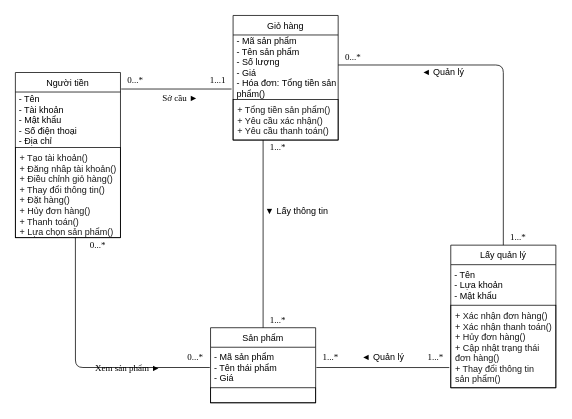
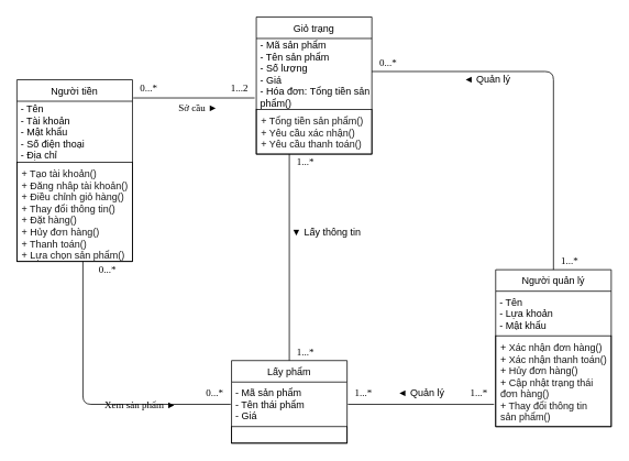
  <mxCell id="0" />
  <mxCell id="1" parent="0" />
  <mxCell id="2" value="Người tiền" style="swimlane;fontStyle=0;childLayout=stackLayout;horizontal=1;startSize=26;fillColor=none;horizontalStack=0;resizeParent=1;resizeParentMax=0;resizeLast=0;collapsible=1;marginBottom=0;rounded=0;shadow=0;sketch=0;" parent="1" vertex="1"><mxGeometry x="20" y="96" width="140" height="220" as="geometry" /></mxCell>
  <mxCell id="3" value="- Tên&#10;- Tài khoản&#10;- Mật khẩu&#10;- Số điện thoại&#10;- Địa chỉ" style="text;strokeColor=none;fillColor=none;align=left;verticalAlign=middle;spacingLeft=4;spacingRight=4;overflow=hidden;rotatable=0;points=[[0,0.5],[1,0.5]];portConstraint=eastwest;spacingTop=1;strokeWidth=2;perimeterSpacing=1;spacing=1;fontSize=12;spacingBottom=1;labelBorderColor=none;labelBackgroundColor=none;horizontal=1;" parent="2" vertex="1"><mxGeometry y="26" width="140" height="74" as="geometry" /></mxCell>
  <mxCell id="4" value="+ Tạo tài khoản()&#10;+ Đăng nhâp tài khoản()&#10;+ Điều chỉnh giỏ hàng()&#10;+ Thay đổi thông tin()&#10;+ Đặt hàng()&#10;+ Hủy đơn hàng()&#10;+ Thanh toán()&#10;+ Lựa chọn sản phẩm()" style="text;fillColor=none;align=left;verticalAlign=top;spacingLeft=4;spacingRight=4;overflow=hidden;rotatable=0;points=[[0,0.5],[1,0.5]];portConstraint=eastwest;strokeColor=#000000;perimeterSpacing=0;spacing=2;spacingTop=1;textOpacity=90;" parent="2" vertex="1"><mxGeometry y="100" width="140" height="120" as="geometry" /></mxCell>
- <mxCell id="5" value="Giỏ hàng" style="swimlane;fontStyle=0;childLayout=stackLayout;horizontal=1;startSize=26;fillColor=none;horizontalStack=0;resizeParent=1;resizeParentMax=0;resizeLast=0;collapsible=1;marginBottom=0;rounded=0;shadow=0;sketch=0;" parent="1" vertex="1"><mxGeometry x="310" y="20" width="140" height="166" as="geometry" /></mxCell>
+ <mxCell id="5" value="Giỏ trạng" style="swimlane;fontStyle=0;childLayout=stackLayout;horizontal=1;startSize=26;fillColor=none;horizontalStack=0;resizeParent=1;resizeParentMax=0;resizeLast=0;collapsible=1;marginBottom=0;rounded=0;shadow=0;sketch=0;" parent="1" vertex="1"><mxGeometry x="310" y="20" width="140" height="166" as="geometry" /></mxCell>
  <mxCell id="6" value="- Mã sản phẩm&#10;- Tên sản phẩm&#10;- Số lượng&#10;- Giá&#10;- Hóa đơn: Tổng tiền sản&#10;phẩm()" style="text;strokeColor=none;fillColor=none;align=left;verticalAlign=middle;spacingLeft=4;spacingRight=4;overflow=hidden;rotatable=0;points=[[0,0.5],[1,0.5]];portConstraint=eastwest;spacingTop=1;strokeWidth=2;perimeterSpacing=1;spacing=1;fontSize=12;spacingBottom=1;labelBorderColor=none;labelBackgroundColor=none;horizontal=1;" parent="5" vertex="1"><mxGeometry y="26" width="140" height="86" as="geometry" /></mxCell>
  <mxCell id="7" value="+ Tổng tiền sản phẩm()&#10;+ Yêu cầu xác nhận()&#10;+ Yêu cầu thanh toán()" style="text;fillColor=none;align=left;verticalAlign=top;spacingLeft=4;spacingRight=4;overflow=hidden;rotatable=0;points=[[0,0.5],[1,0.5]];portConstraint=eastwest;strokeColor=#000000;perimeterSpacing=0;spacing=2;spacingTop=1;textOpacity=90;" parent="5" vertex="1"><mxGeometry y="112" width="140" height="54" as="geometry" /></mxCell>
- <mxCell id="8" value="Sản phẩm" style="swimlane;fontStyle=0;childLayout=stackLayout;horizontal=1;startSize=26;fillColor=none;horizontalStack=0;resizeParent=1;resizeParentMax=0;resizeLast=0;collapsible=1;marginBottom=0;rounded=0;shadow=0;sketch=0;" parent="1" vertex="1"><mxGeometry x="280" y="436" width="140" height="100" as="geometry" /></mxCell>
+ <mxCell id="8" value="Lấy phẩm" style="swimlane;fontStyle=0;childLayout=stackLayout;horizontal=1;startSize=26;fillColor=none;horizontalStack=0;resizeParent=1;resizeParentMax=0;resizeLast=0;collapsible=1;marginBottom=0;rounded=0;shadow=0;sketch=0;" parent="1" vertex="1"><mxGeometry x="280" y="436" width="140" height="100" as="geometry" /></mxCell>
  <mxCell id="9" value="- Mã sản phẩm&#10;- Tên thái phẩm &#10;- Giá" style="text;strokeColor=none;fillColor=none;align=left;verticalAlign=middle;spacingLeft=4;spacingRight=4;overflow=hidden;rotatable=0;points=[[0,0.5],[1,0.5]];portConstraint=eastwest;spacingTop=1;strokeWidth=2;perimeterSpacing=1;spacing=1;fontSize=12;spacingBottom=1;labelBorderColor=none;labelBackgroundColor=none;horizontal=1;" parent="8" vertex="1"><mxGeometry y="26" width="140" height="54" as="geometry" /></mxCell>
  <mxCell id="10" value="" style="text;fillColor=none;align=left;verticalAlign=top;spacingLeft=4;spacingRight=4;overflow=hidden;rotatable=0;points=[[0,0.5],[1,0.5]];portConstraint=eastwest;strokeColor=#000000;perimeterSpacing=0;spacing=2;spacingTop=1;textOpacity=90;" parent="8" vertex="1"><mxGeometry y="80" width="140" height="20" as="geometry" /></mxCell>
- <mxCell id="11" value="Lấy quản lý" style="swimlane;fontStyle=0;childLayout=stackLayout;horizontal=1;startSize=26;fillColor=none;horizontalStack=0;resizeParent=1;resizeParentMax=0;resizeLast=0;collapsible=1;marginBottom=0;rounded=0;shadow=0;sketch=0;" parent="1" vertex="1"><mxGeometry x="600" y="326" width="140" height="190" as="geometry" /></mxCell>
+ <mxCell id="11" value="Người quản lý" style="swimlane;fontStyle=0;childLayout=stackLayout;horizontal=1;startSize=26;fillColor=none;horizontalStack=0;resizeParent=1;resizeParentMax=0;resizeLast=0;collapsible=1;marginBottom=0;rounded=0;shadow=0;sketch=0;" parent="1" vertex="1"><mxGeometry x="600" y="326" width="140" height="190" as="geometry" /></mxCell>
  <mxCell id="12" value="- Tên&#10;- Lựa khoản&#10;- Mật khẩu" style="text;strokeColor=none;fillColor=none;align=left;verticalAlign=middle;spacingLeft=4;spacingRight=4;overflow=hidden;rotatable=0;points=[[0,0.5],[1,0.5]];portConstraint=eastwest;spacingTop=1;strokeWidth=2;perimeterSpacing=1;spacing=1;fontSize=12;spacingBottom=1;labelBorderColor=none;labelBackgroundColor=none;horizontal=1;" parent="11" vertex="1"><mxGeometry y="26" width="140" height="54" as="geometry" /></mxCell>
  <mxCell id="13" value="+ Xác nhận đơn hàng()&#10;+ Xác nhận thanh toán()&#10;+ Hủy đơn hàng()&#10;+ Cập nhật trạng thái &#10;đơn hàng()&#10;+ Thay đổi thông tin &#10;sản phẩm()" style="text;fillColor=none;align=left;verticalAlign=top;spacingLeft=4;spacingRight=4;overflow=hidden;rotatable=0;points=[[0,0.5],[1,0.5]];portConstraint=eastwest;strokeColor=#000000;perimeterSpacing=0;spacing=2;spacingTop=1;textOpacity=90;" parent="11" vertex="1"><mxGeometry y="80" width="140" height="110" as="geometry" /></mxCell>
  <mxCell id="14" value="" style="endArrow=none;html=1;fontFamily=Times New Roman;fontSize=12;exitX=0;exitY=0.5;exitDx=0;exitDy=0;entryX=0.571;entryY=1;entryDx=0;entryDy=0;entryPerimeter=0;" parent="1" source="9" target="4" edge="1"><mxGeometry width="50" height="50" relative="1" as="geometry"><mxPoint x="550" y="366" as="sourcePoint" /><mxPoint x="100" y="366" as="targetPoint" /><Array as="points"><mxPoint x="100" y="489" /></Array></mxGeometry></mxCell>
  <mxCell id="15" value="Xem sản phẩm&amp;nbsp;&lt;span style=&quot;font-family: &amp;#34;arial&amp;#34; , sans-serif&quot;&gt;►&lt;/span&gt;&lt;p class=&quot;MsoNormal&quot;&gt;&lt;/p&gt;" style="text;html=1;strokeColor=none;fillColor=none;align=center;verticalAlign=middle;whiteSpace=wrap;rounded=0;shadow=0;labelBackgroundColor=none;sketch=0;fontFamily=Times New Roman;fontSize=12;" parent="1" vertex="1"><mxGeometry x="110" y="476" width="120" height="40" as="geometry" /></mxCell>
  <mxCell id="16" value="0...*" style="text;html=1;strokeColor=none;fillColor=none;align=center;verticalAlign=middle;whiteSpace=wrap;rounded=0;shadow=0;labelBackgroundColor=none;sketch=0;fontFamily=Times New Roman;fontSize=12;" parent="1" vertex="1"><mxGeometry x="110" y="316" width="40" height="20" as="geometry" /></mxCell>
  <mxCell id="17" value="0...*" style="text;html=1;strokeColor=none;fillColor=none;align=center;verticalAlign=middle;whiteSpace=wrap;rounded=0;shadow=0;labelBackgroundColor=none;sketch=0;fontFamily=Times New Roman;fontSize=12;" parent="1" vertex="1"><mxGeometry x="240" y="466" width="40" height="20" as="geometry" /></mxCell>
  <mxCell id="18" value="" style="endArrow=none;html=1;fontFamily=Times New Roman;fontSize=12;exitX=-0.014;exitY=0.755;exitDx=0;exitDy=0;exitPerimeter=0;entryX=1;entryY=0.5;entryDx=0;entryDy=0;" parent="1" source="13" target="9" edge="1"><mxGeometry width="50" height="50" relative="1" as="geometry"><mxPoint x="550" y="346" as="sourcePoint" /><mxPoint x="600" y="296" as="targetPoint" /></mxGeometry></mxCell>
  <mxCell id="19" value="1...*" style="text;html=1;strokeColor=none;fillColor=none;align=center;verticalAlign=middle;whiteSpace=wrap;rounded=0;shadow=0;labelBackgroundColor=none;sketch=0;fontFamily=Times New Roman;fontSize=12;" parent="1" vertex="1"><mxGeometry x="420" y="466" width="40" height="20" as="geometry" /></mxCell>
  <mxCell id="20" value="1...*" style="text;html=1;strokeColor=none;fillColor=none;align=center;verticalAlign=middle;whiteSpace=wrap;rounded=0;shadow=0;labelBackgroundColor=none;sketch=0;fontFamily=Times New Roman;fontSize=12;" parent="1" vertex="1"><mxGeometry x="560" y="466" width="40" height="20" as="geometry" /></mxCell>
  <mxCell id="21" value="&lt;p class=&quot;MsoNormal&quot;&gt;&lt;span style=&quot;font-family: &amp;#34;arial&amp;#34; , sans-serif&quot;&gt;◄ Quản lý&lt;/span&gt;&lt;/p&gt;&lt;p class=&quot;MsoNormal&quot;&gt;&lt;/p&gt;" style="text;html=1;strokeColor=none;fillColor=none;align=center;verticalAlign=middle;whiteSpace=wrap;rounded=0;shadow=0;labelBackgroundColor=none;sketch=0;fontFamily=Times New Roman;fontSize=12;" parent="1" vertex="1"><mxGeometry x="450" y="456" width="120" height="40" as="geometry" /></mxCell>
  <mxCell id="22" value="" style="endArrow=none;html=1;fontFamily=Times New Roman;fontSize=12;entryX=0;entryY=0;entryDx=0;entryDy=0;exitX=0.5;exitY=0;exitDx=0;exitDy=0;" parent="1" source="8" target="23" edge="1"><mxGeometry width="50" height="50" relative="1" as="geometry"><mxPoint x="550" y="216" as="sourcePoint" /><mxPoint x="600" y="166" as="targetPoint" /></mxGeometry></mxCell>
  <mxCell id="23" value="1...*" style="text;html=1;strokeColor=none;fillColor=none;align=center;verticalAlign=middle;whiteSpace=wrap;rounded=0;shadow=0;labelBackgroundColor=none;sketch=0;fontFamily=Times New Roman;fontSize=12;" parent="1" vertex="1"><mxGeometry x="350" y="186" width="40" height="20" as="geometry" /></mxCell>
  <mxCell id="24" value="1...*" style="text;html=1;strokeColor=none;fillColor=none;align=center;verticalAlign=middle;whiteSpace=wrap;rounded=0;shadow=0;labelBackgroundColor=none;sketch=0;fontFamily=Times New Roman;fontSize=12;" parent="1" vertex="1"><mxGeometry x="350" y="416" width="40" height="20" as="geometry" /></mxCell>
  <mxCell id="25" value="&lt;p class=&quot;MsoNormal&quot;&gt;&lt;span style=&quot;font-family: &amp;#34;arial&amp;#34; , sans-serif&quot;&gt;▼ Lấy thông tin&lt;/span&gt;&lt;/p&gt;&lt;p class=&quot;MsoNormal&quot;&gt;&lt;/p&gt;" style="text;html=1;strokeColor=none;fillColor=none;align=center;verticalAlign=middle;whiteSpace=wrap;rounded=0;shadow=0;labelBackgroundColor=none;sketch=0;fontFamily=Times New Roman;fontSize=12;" parent="1" vertex="1"><mxGeometry x="335" y="261" width="120" height="40" as="geometry" /></mxCell>
  <mxCell id="26" value="" style="endArrow=none;html=1;fontFamily=Times New Roman;fontSize=12;" parent="1" edge="1"><mxGeometry width="50" height="50" relative="1" as="geometry"><mxPoint x="161" y="118" as="sourcePoint" /><mxPoint x="308" y="118" as="targetPoint" /></mxGeometry></mxCell>
- <mxCell id="27" value="1...1" style="text;html=1;strokeColor=none;fillColor=none;align=center;verticalAlign=middle;whiteSpace=wrap;rounded=0;shadow=0;labelBackgroundColor=none;sketch=0;fontFamily=Times New Roman;fontSize=12;" parent="1" vertex="1"><mxGeometry x="270" y="96" width="40" height="20" as="geometry" /></mxCell>
+ <mxCell id="27" value="1...2" style="text;html=1;strokeColor=none;fillColor=none;align=center;verticalAlign=middle;whiteSpace=wrap;rounded=0;shadow=0;labelBackgroundColor=none;sketch=0;fontFamily=Times New Roman;fontSize=12;" parent="1" vertex="1"><mxGeometry x="270" y="96" width="40" height="20" as="geometry" /></mxCell>
  <mxCell id="28" value="0...*" style="text;html=1;strokeColor=none;fillColor=none;align=center;verticalAlign=middle;whiteSpace=wrap;rounded=0;shadow=0;labelBackgroundColor=none;sketch=0;fontFamily=Times New Roman;fontSize=12;" parent="1" vertex="1"><mxGeometry x="160" y="96" width="40" height="20" as="geometry" /></mxCell>
  <mxCell id="29" value="Sở cầu&amp;nbsp;&lt;span style=&quot;font-family: &amp;#34;arial&amp;#34; , sans-serif&quot;&gt;►&lt;/span&gt;&lt;br&gt;&lt;p class=&quot;MsoNormal&quot;&gt;&lt;/p&gt;" style="text;html=1;strokeColor=none;fillColor=none;align=center;verticalAlign=middle;whiteSpace=wrap;rounded=0;shadow=0;labelBackgroundColor=none;sketch=0;fontFamily=Times New Roman;fontSize=12;" parent="1" vertex="1"><mxGeometry x="180" y="116" width="120" height="40" as="geometry" /></mxCell>
  <mxCell id="30" value="" style="endArrow=none;html=1;fontFamily=Times New Roman;fontSize=12;entryX=0;entryY=1;entryDx=0;entryDy=0;exitX=0.5;exitY=0;exitDx=0;exitDy=0;" parent="1" source="11" target="33" edge="1"><mxGeometry width="50" height="50" relative="1" as="geometry"><mxPoint x="550" y="336" as="sourcePoint" /><mxPoint x="600" y="286" as="targetPoint" /><Array as="points"><mxPoint x="670" y="86" /></Array></mxGeometry></mxCell>
  <mxCell id="31" value="&lt;p class=&quot;MsoNormal&quot;&gt;&lt;span style=&quot;font-family: &amp;#34;arial&amp;#34; , sans-serif&quot;&gt;◄ Quản lý&lt;/span&gt;&lt;/p&gt;&lt;p class=&quot;MsoNormal&quot;&gt;&lt;/p&gt;" style="text;html=1;strokeColor=none;fillColor=none;align=center;verticalAlign=middle;whiteSpace=wrap;rounded=0;shadow=0;labelBackgroundColor=none;sketch=0;fontFamily=Times New Roman;fontSize=12;" parent="1" vertex="1"><mxGeometry x="530" y="76" width="120" height="40" as="geometry" /></mxCell>
  <mxCell id="32" value="1...*" style="text;html=1;strokeColor=none;fillColor=none;align=center;verticalAlign=middle;whiteSpace=wrap;rounded=0;shadow=0;labelBackgroundColor=none;sketch=0;fontFamily=Times New Roman;fontSize=12;" parent="1" vertex="1"><mxGeometry x="670" y="306" width="40" height="20" as="geometry" /></mxCell>
  <mxCell id="33" value="0...*" style="text;html=1;strokeColor=none;fillColor=none;align=center;verticalAlign=middle;whiteSpace=wrap;rounded=0;shadow=0;labelBackgroundColor=none;sketch=0;fontFamily=Times New Roman;fontSize=12;" parent="1" vertex="1"><mxGeometry x="450" y="66" width="40" height="20" as="geometry" /></mxCell>
